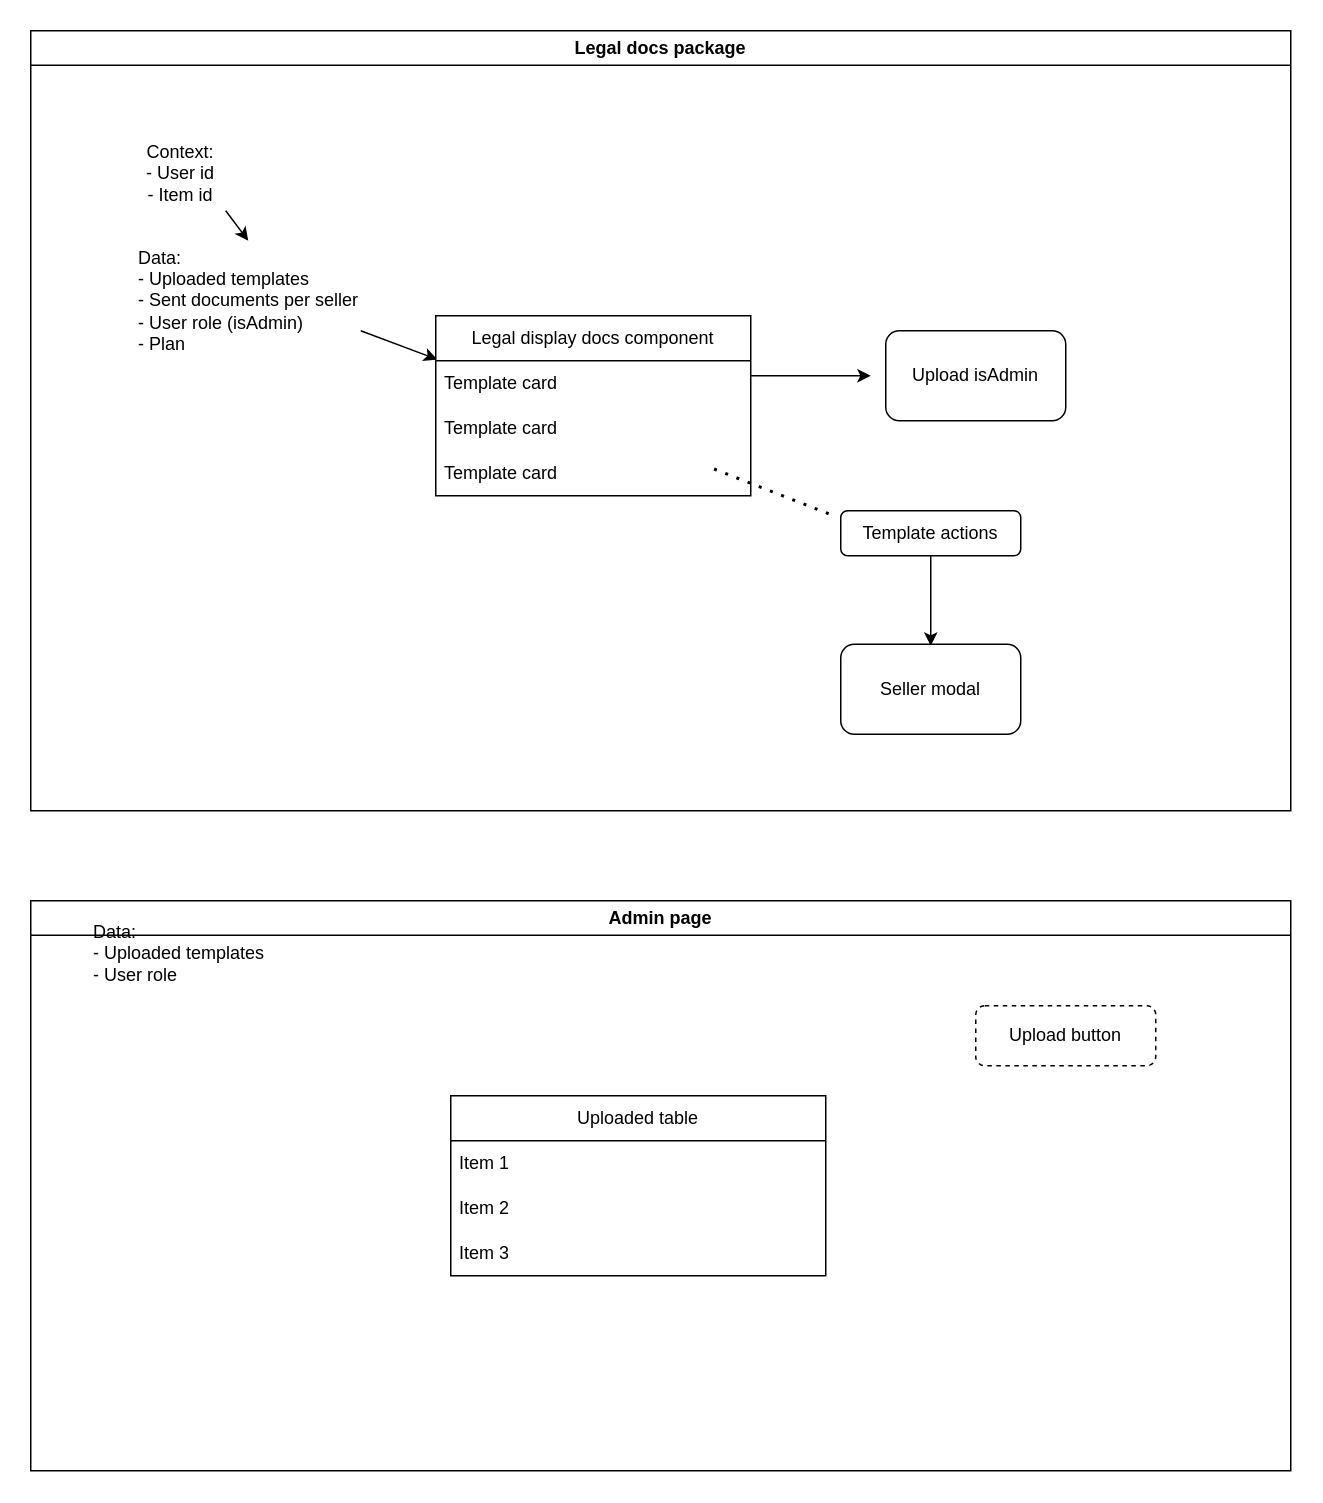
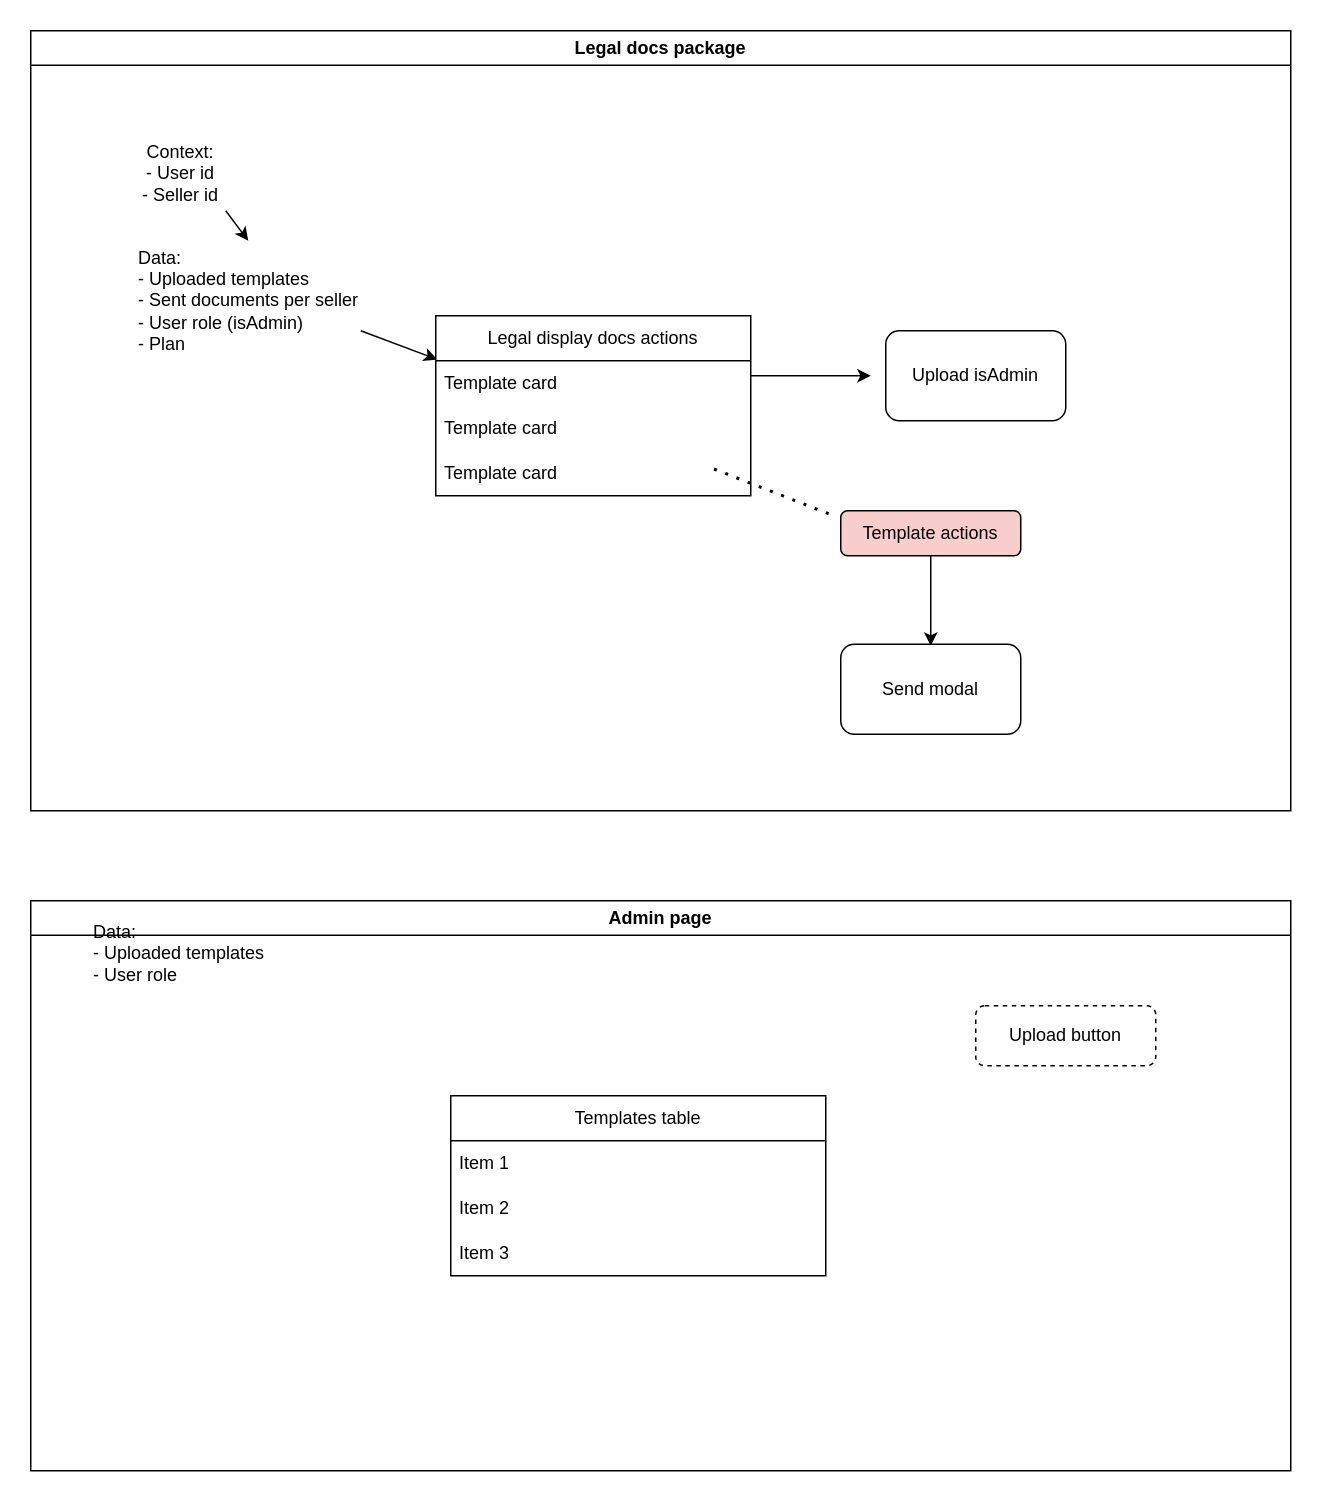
  <mxCell id="0" />
  <mxCell id="1" parent="0" />
  <mxCell id="2" value="" style="endArrow=classic;html=1;rounded=0;entryX=0.005;entryY=0.383;entryDx=0;entryDy=0;entryPerimeter=0;exitX=1;exitY=0.75;exitDx=0;exitDy=0;" edge="1" parent="1" source="3"><mxGeometry width="50" height="50" relative="1" as="geometry"><mxPoint x="230" y="200" as="sourcePoint" /><mxPoint x="291.05" y="239.15" as="targetPoint" /></mxGeometry></mxCell>
  <mxCell id="3" value="Data:&lt;div&gt;- Uploaded templates&lt;/div&gt;&lt;div&gt;- Sent documents per seller&lt;br&gt;&lt;div&gt;- User role (isAdmin)&lt;/div&gt;&lt;div&gt;- Plan&lt;/div&gt;&lt;/div&gt;" style="text;html=1;align=left;verticalAlign=middle;whiteSpace=wrap;rounded=0;" vertex="1" parent="1"><mxGeometry x="90" y="160" width="150" height="80" as="geometry" /></mxCell>
- <mxCell id="4" value="Context:&lt;div&gt;- User id&lt;/div&gt;&lt;div&gt;- Item id&lt;/div&gt;" style="text;html=1;align=center;verticalAlign=middle;whiteSpace=wrap;rounded=0;" vertex="1" parent="1"><mxGeometry x="90" y="100" width="60" height="30" as="geometry" /></mxCell>
+ <mxCell id="4" value="Context:&lt;div&gt;- User id&lt;/div&gt;&lt;div&gt;- Seller id&lt;/div&gt;" style="text;html=1;align=center;verticalAlign=middle;whiteSpace=wrap;rounded=0;" vertex="1" parent="1"><mxGeometry x="90" y="100" width="60" height="30" as="geometry" /></mxCell>
  <mxCell id="5" value="" style="endArrow=classic;html=1;rounded=0;entryX=0.5;entryY=0;entryDx=0;entryDy=0;" edge="1" parent="1" target="3"><mxGeometry width="50" height="50" relative="1" as="geometry"><mxPoint x="150" y="140" as="sourcePoint" /><mxPoint x="200" y="140" as="targetPoint" /></mxGeometry></mxCell>
  <mxCell id="6" value="" style="endArrow=classic;html=1;rounded=0;" edge="1" parent="1"><mxGeometry width="50" height="50" relative="1" as="geometry"><mxPoint x="500" y="250" as="sourcePoint" /><mxPoint x="580" y="250" as="targetPoint" /></mxGeometry></mxCell>
  <mxCell id="7" value="Upload isAdmin" style="rounded=1;whiteSpace=wrap;html=1;" vertex="1" parent="1"><mxGeometry x="590" y="220" width="120" height="60" as="geometry" /></mxCell>
- <mxCell id="8" value="Template actions" style="rounded=1;whiteSpace=wrap;html=1;" vertex="1" parent="1"><mxGeometry x="560" y="340" width="120" height="30" as="geometry" /></mxCell>
+ <mxCell id="8" value="Template actions" style="rounded=1;whiteSpace=wrap;html=1;fillColor=#f8cecc;" vertex="1" parent="1"><mxGeometry x="560" y="340" width="120" height="30" as="geometry" /></mxCell>
  <mxCell id="9" value="" style="endArrow=none;dashed=1;html=1;dashPattern=1 3;strokeWidth=2;rounded=0;entryX=0.467;entryY=1.06;entryDx=0;entryDy=0;entryPerimeter=0;exitX=0;exitY=0.5;exitDx=0;exitDy=0;" edge="1" parent="1"><mxGeometry width="50" height="50" relative="1" as="geometry"><mxPoint x="551.93" y="342" as="sourcePoint" /><mxPoint x="470" y="310" as="targetPoint" /></mxGeometry></mxCell>
  <mxCell id="10" value="" style="endArrow=classic;html=1;rounded=0;" edge="1" parent="1"><mxGeometry width="50" height="50" relative="1" as="geometry"><mxPoint x="620" y="370" as="sourcePoint" /><mxPoint x="620" y="430" as="targetPoint" /></mxGeometry></mxCell>
- <mxCell id="11" value="Seller modal" style="rounded=1;whiteSpace=wrap;html=1;" vertex="1" parent="1"><mxGeometry x="560" y="429" width="120" height="60" as="geometry" /></mxCell>
+ <mxCell id="11" value="Send modal" style="rounded=1;whiteSpace=wrap;html=1;" vertex="1" parent="1"><mxGeometry x="560" y="429" width="120" height="60" as="geometry" /></mxCell>
  <mxCell id="12" value="Admin page" style="swimlane;whiteSpace=wrap;html=1;" vertex="1" parent="1"><mxGeometry x="20" y="600" width="840" height="380" as="geometry" /></mxCell>
  <mxCell id="13" value="Data:&lt;div&gt;- Uploaded templates&lt;/div&gt;&lt;div&gt;- User role&lt;/div&gt;" style="text;html=1;align=left;verticalAlign=middle;whiteSpace=wrap;rounded=0;" vertex="1" parent="12"><mxGeometry x="40" y="5" width="170" height="60" as="geometry" /></mxCell>
  <mxCell id="14" value="Upload button" style="rounded=1;whiteSpace=wrap;html=1;dashed=1;" vertex="1" parent="12"><mxGeometry x="630" y="70" width="120" height="40" as="geometry" /></mxCell>
- <mxCell id="15" value="Uploaded table" style="swimlane;fontStyle=0;childLayout=stackLayout;horizontal=1;startSize=30;horizontalStack=0;resizeParent=1;resizeParentMax=0;resizeLast=0;collapsible=1;marginBottom=0;whiteSpace=wrap;html=1;" vertex="1" parent="12"><mxGeometry x="280" y="130" width="250" height="120" as="geometry" /></mxCell>
+ <mxCell id="15" value="Templates table" style="swimlane;fontStyle=0;childLayout=stackLayout;horizontal=1;startSize=30;horizontalStack=0;resizeParent=1;resizeParentMax=0;resizeLast=0;collapsible=1;marginBottom=0;whiteSpace=wrap;html=1;" vertex="1" parent="12"><mxGeometry x="280" y="130" width="250" height="120" as="geometry" /></mxCell>
  <mxCell id="16" value="Item 1" style="text;strokeColor=none;fillColor=none;align=left;verticalAlign=middle;spacingLeft=4;spacingRight=4;overflow=hidden;points=[[0,0.5],[1,0.5]];portConstraint=eastwest;rotatable=0;whiteSpace=wrap;html=1;" vertex="1" parent="15"><mxGeometry y="30" width="250" height="30" as="geometry" /></mxCell>
  <mxCell id="17" value="Item 2" style="text;strokeColor=none;fillColor=none;align=left;verticalAlign=middle;spacingLeft=4;spacingRight=4;overflow=hidden;points=[[0,0.5],[1,0.5]];portConstraint=eastwest;rotatable=0;whiteSpace=wrap;html=1;" vertex="1" parent="15"><mxGeometry y="60" width="250" height="30" as="geometry" /></mxCell>
  <mxCell id="18" value="Item 3" style="text;strokeColor=none;fillColor=none;align=left;verticalAlign=middle;spacingLeft=4;spacingRight=4;overflow=hidden;points=[[0,0.5],[1,0.5]];portConstraint=eastwest;rotatable=0;whiteSpace=wrap;html=1;" vertex="1" parent="15"><mxGeometry y="90" width="250" height="30" as="geometry" /></mxCell>
- <mxCell id="19" value="Legal display docs component" style="swimlane;fontStyle=0;childLayout=stackLayout;horizontal=1;startSize=30;horizontalStack=0;resizeParent=1;resizeParentMax=0;resizeLast=0;collapsible=1;marginBottom=0;whiteSpace=wrap;html=1;" vertex="1" parent="1"><mxGeometry x="290" y="210" width="210" height="120" as="geometry" /></mxCell>
+ <mxCell id="19" value="Legal display docs actions" style="swimlane;fontStyle=0;childLayout=stackLayout;horizontal=1;startSize=30;horizontalStack=0;resizeParent=1;resizeParentMax=0;resizeLast=0;collapsible=1;marginBottom=0;whiteSpace=wrap;html=1;" vertex="1" parent="1"><mxGeometry x="290" y="210" width="210" height="120" as="geometry" /></mxCell>
  <mxCell id="20" value="&lt;span style=&quot;text-align: center;&quot;&gt;Template card&lt;/span&gt;" style="text;strokeColor=none;fillColor=none;align=left;verticalAlign=middle;spacingLeft=4;spacingRight=4;overflow=hidden;points=[[0,0.5],[1,0.5]];portConstraint=eastwest;rotatable=0;whiteSpace=wrap;html=1;" vertex="1" parent="19"><mxGeometry y="30" width="210" height="30" as="geometry" /></mxCell>
  <mxCell id="21" value="&lt;span style=&quot;text-align: center;&quot;&gt;Template card&lt;/span&gt;" style="text;strokeColor=none;fillColor=none;align=left;verticalAlign=middle;spacingLeft=4;spacingRight=4;overflow=hidden;points=[[0,0.5],[1,0.5]];portConstraint=eastwest;rotatable=0;whiteSpace=wrap;html=1;" vertex="1" parent="19"><mxGeometry y="60" width="210" height="30" as="geometry" /></mxCell>
  <mxCell id="22" value="&lt;span style=&quot;text-align: center;&quot;&gt;Template card&lt;/span&gt;" style="text;strokeColor=none;fillColor=none;align=left;verticalAlign=middle;spacingLeft=4;spacingRight=4;overflow=hidden;points=[[0,0.5],[1,0.5]];portConstraint=eastwest;rotatable=0;whiteSpace=wrap;html=1;" vertex="1" parent="19"><mxGeometry y="90" width="210" height="30" as="geometry" /></mxCell>
  <mxCell id="23" value="Legal docs package" style="swimlane;whiteSpace=wrap;html=1;" vertex="1" parent="1"><mxGeometry x="20" y="20" width="840" height="520" as="geometry" /></mxCell>
